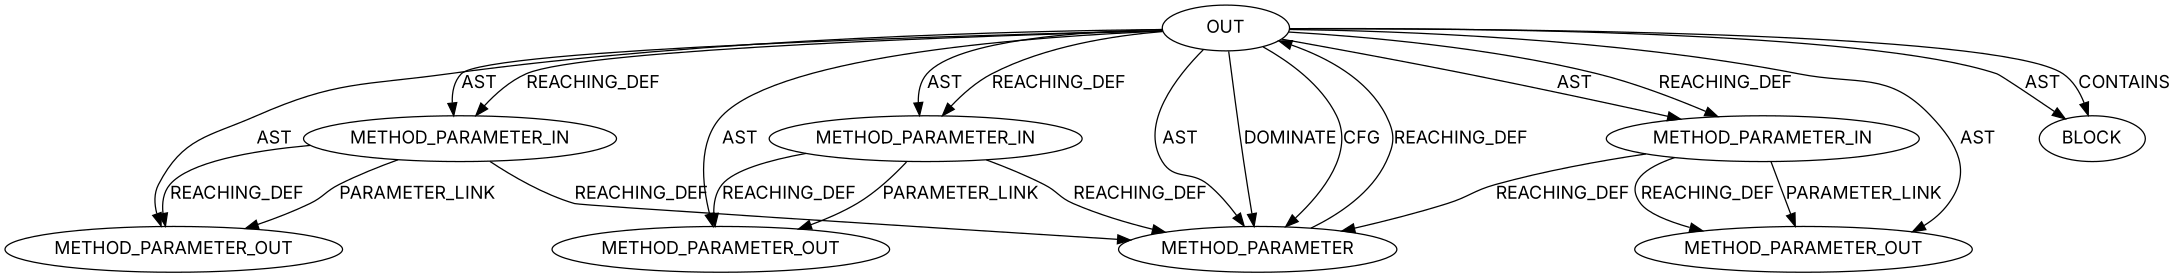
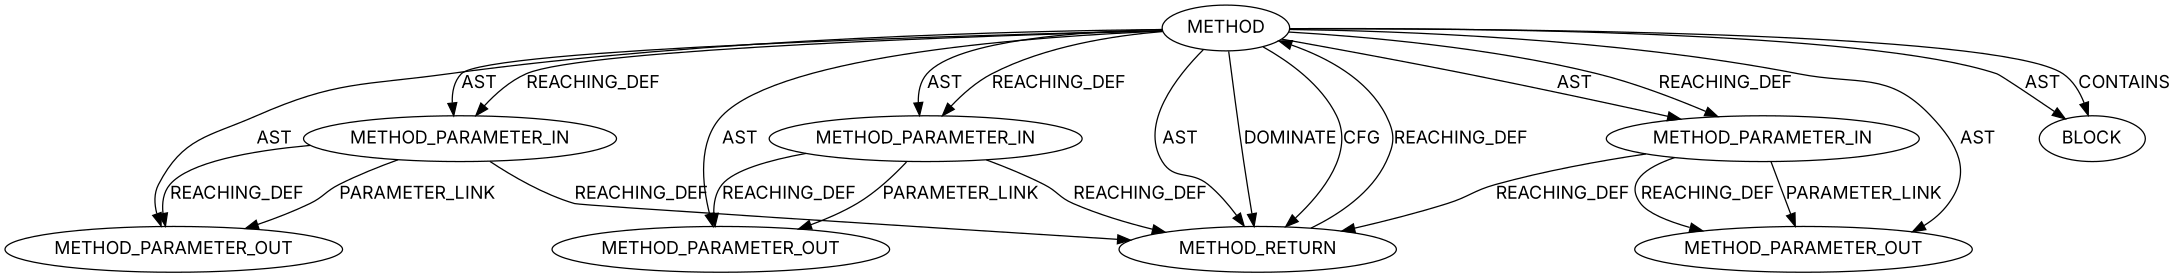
  digraph {
    fontname=Inter
    node [CODE=p2 EVALUATION_STRATEGY=BY_VALUE IS_VARIADIC=false ORDER=2 TYPE_FULL_NAME=ANY fontname=Inter]
    edge [fontname=Inter]
    n1 [INDEX=2 NAME=p2 label=METHOD_PARAMETER_OUT]
-   n2 [AST_PARENT_FULL_NAME="<global>" AST_PARENT_TYPE=NAMESPACE_BLOCK CODE="<empty>" FILENAME="<empty>" FULL_NAME=HMAC_Update IS_EXTERNAL=true NAME=HMAC_Update ORDER=0 label=OUT EVALUATION_STRATEGY="" IS_VARIADIC="" TYPE_FULL_NAME=""]
+   n2 [AST_PARENT_FULL_NAME="<global>" AST_PARENT_TYPE=NAMESPACE_BLOCK CODE="<empty>" FILENAME="<empty>" FULL_NAME=HMAC_Update IS_EXTERNAL=true NAME=HMAC_Update ORDER=0 label=METHOD EVALUATION_STRATEGY="" IS_VARIADIC="" TYPE_FULL_NAME=""]
    n3 [CODE=p3 INDEX=3 NAME=p3 ORDER=3 label=METHOD_PARAMETER_IN]
    n4 [INDEX=2 NAME=p2 label=METHOD_PARAMETER_IN]
    n5 [CODE=p3 INDEX=3 NAME=p3 ORDER=3 label=METHOD_PARAMETER_OUT]
    n6 [ARGUMENT_INDEX=1 CODE="<empty>" ORDER=1 label=BLOCK EVALUATION_STRATEGY="" IS_VARIADIC=""]
-   n7 [CODE=RET label=METHOD_PARAMETER IS_VARIADIC=""]
+   n7 [CODE=RET label=METHOD_RETURN IS_VARIADIC=""]
    n8 [CODE=p1 INDEX=1 NAME=p1 ORDER=1 label=METHOD_PARAMETER_OUT]
    n9 [CODE=p1 INDEX=1 NAME=p1 ORDER=1 label=METHOD_PARAMETER_IN]
    n2 -> n1 [label=AST]
    n2 -> n3 [label=AST]
    n2 -> n3 [label=REACHING_DEF]
    n2 -> n4 [label=AST]
    n2 -> n4 [label=REACHING_DEF]
    n2 -> n5 [label=AST]
    n2 -> n6 [label=AST]
    n2 -> n6 [label=CONTAINS]
    n2 -> n7 [label=AST]
    n2 -> n7 [label=DOMINATE]
    n2 -> n7 [label=CFG]
    n2 -> n8 [label=AST]
    n2 -> n9 [label=AST]
    n2 -> n9 [label=REACHING_DEF]
    n3 -> n5 [VARIABLE=p3 label=REACHING_DEF]
    n3 -> n5 [label=PARAMETER_LINK]
    n3 -> n7 [VARIABLE=p3 label=REACHING_DEF]
    n4 -> n1 [label=PARAMETER_LINK]
    n4 -> n1 [VARIABLE=p2 label=REACHING_DEF]
    n4 -> n7 [VARIABLE=p2 label=REACHING_DEF]
    n7 -> n2 [label=REACHING_DEF]
    n9 -> n7 [VARIABLE=p1 label=REACHING_DEF]
    n9 -> n8 [VARIABLE=p1 label=REACHING_DEF]
    n9 -> n8 [label=PARAMETER_LINK]
  }
